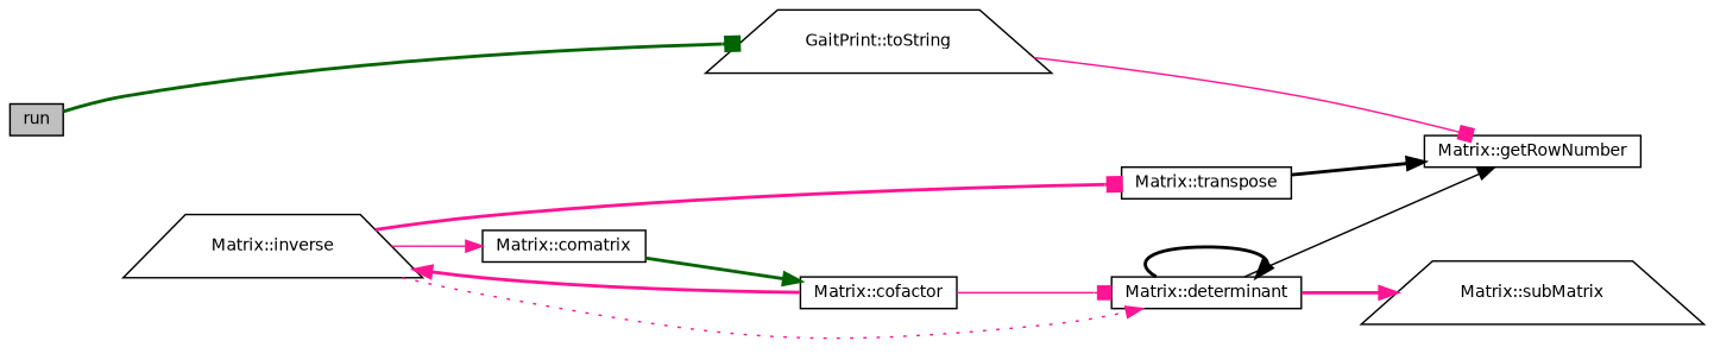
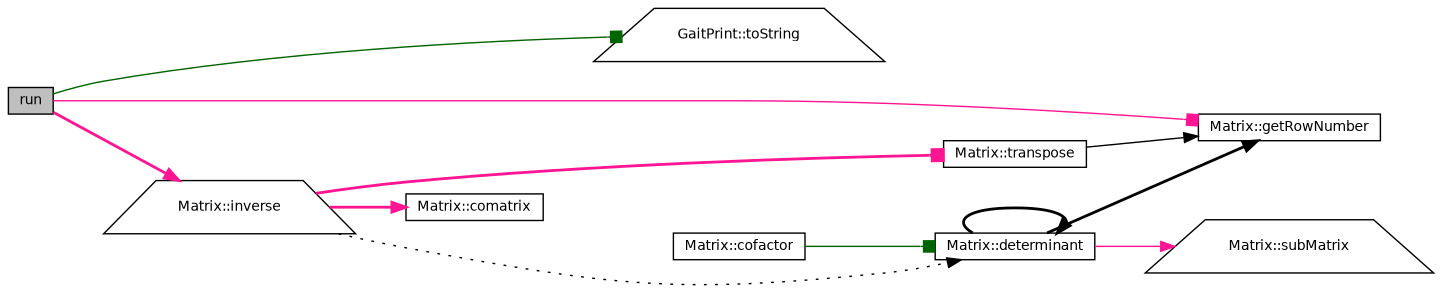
  digraph {
    rankdir=LR
    node [color=black fillcolor=white fontname=Helvetica fontsize=10 shape=box style=filled]
    edge [arrowhead=normal color=deeppink fontname=Helvetica fontsize=10 labelfontname=Helvetica labelfontsize=10 style=bold]
    n1 [fillcolor=grey75 fontcolor=black height=0.2 label=run width=0.4]
    n2 [height=0.2 label="Matrix::getRowNumber" width=0.4]
    n3 [height=0.2 label="Matrix::inverse" shape=trapezium width=0.4]
    n4 [height=0.2 label="GaitPrint::toString" shape=trapezium width=0.4]
    n5 [height=0.2 label="Matrix::determinant" width=0.4]
    n6 [height=0.2 label="Matrix::comatrix" width=0.4]
    n7 [height=0.2 label="Matrix::transpose" width=0.4]
    n8 [height=0.2 label="Matrix::subMatrix" shape=trapezium width=0.4]
    n9 [height=0.2 label="Matrix::cofactor" width=0.4]
-   n4 -> n2 [arrowhead=box style=solid]
-   n9 -> n3
-   n1 -> n4 [arrowhead=box color=darkgreen]
-   n3 -> n5 [style=dotted]
-   n3 -> n6 [style=solid]
+   n1 -> n2 [arrowhead=box style=solid]
+   n1 -> n3
+   n1 -> n4 [arrowhead=box color=darkgreen style=solid]
+   n3 -> n5 [color=black style=dotted]
+   n3 -> n6
    n3 -> n7 [arrowhead=box]
-   n5 -> n2 [color=black style=solid]
+   n5 -> n2 [color=black]
    n5 -> n5 [color=black]
-   n5 -> n8
-   n6 -> n9 [color=darkgreen]
-   n7 -> n2 [color=black]
-   n9 -> n5 [arrowhead=box style=solid]
+   n5 -> n8 [style=solid]
+   n7 -> n2 [color=black style=solid]
+   n9 -> n5 [arrowhead=box color=darkgreen style=solid]
  }
